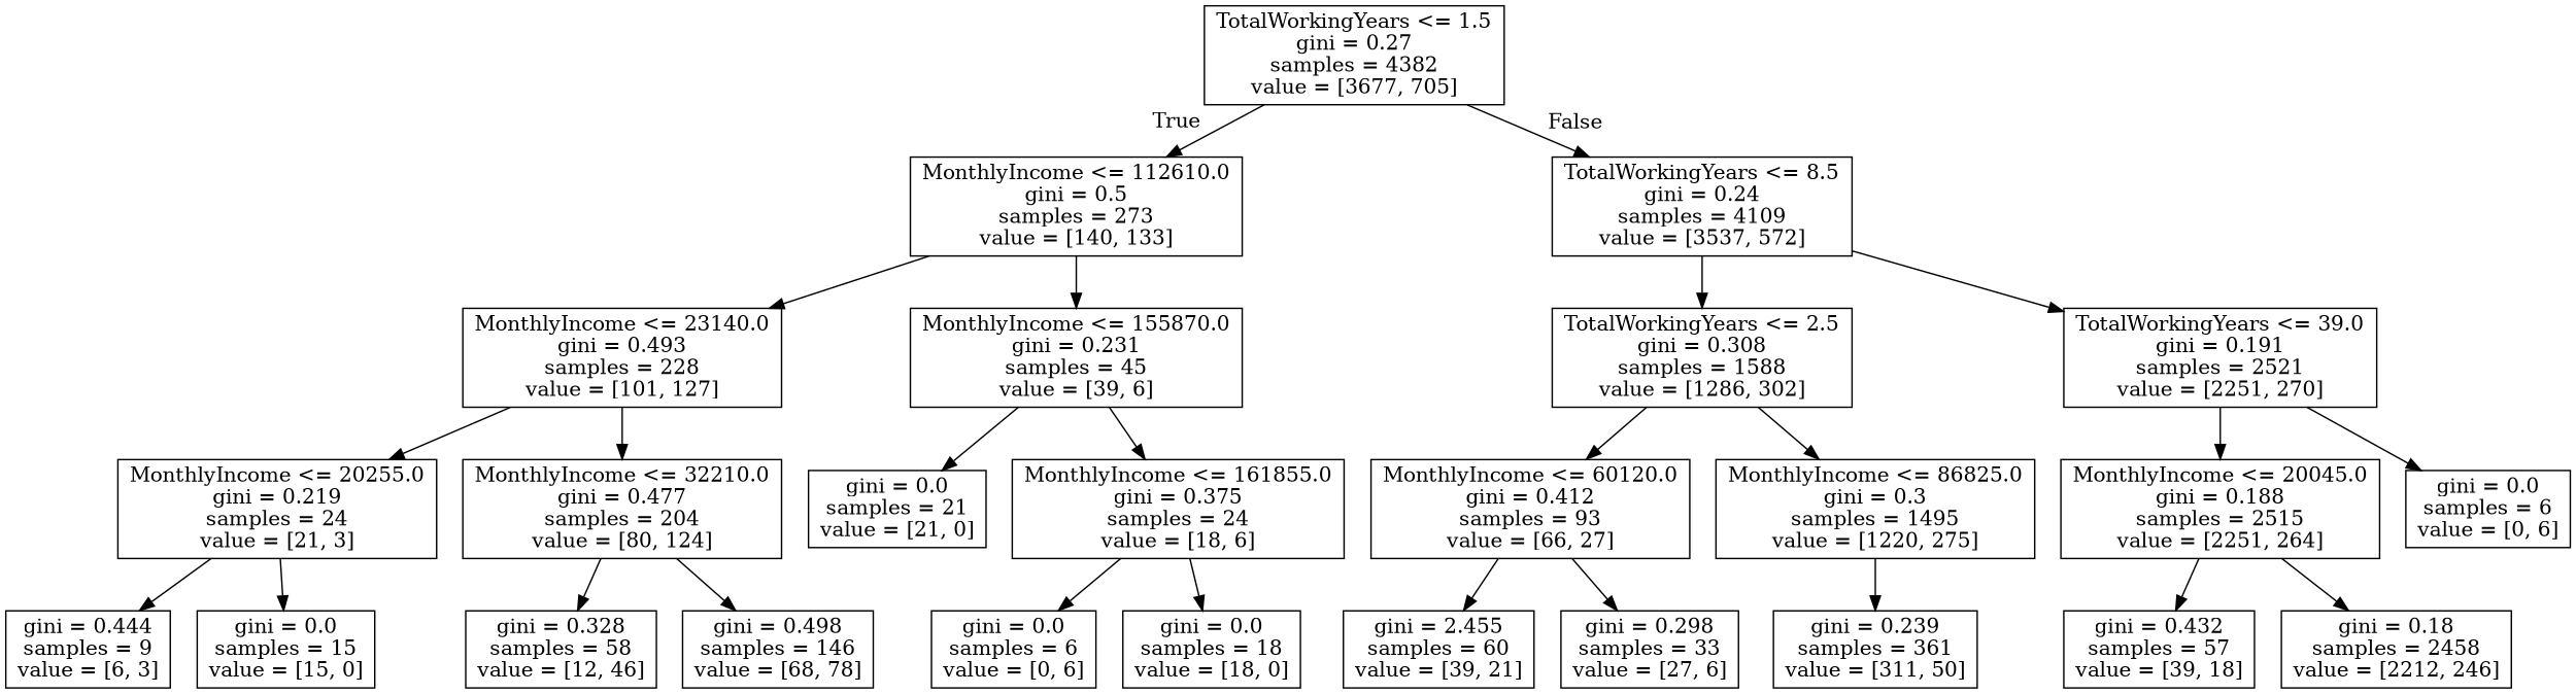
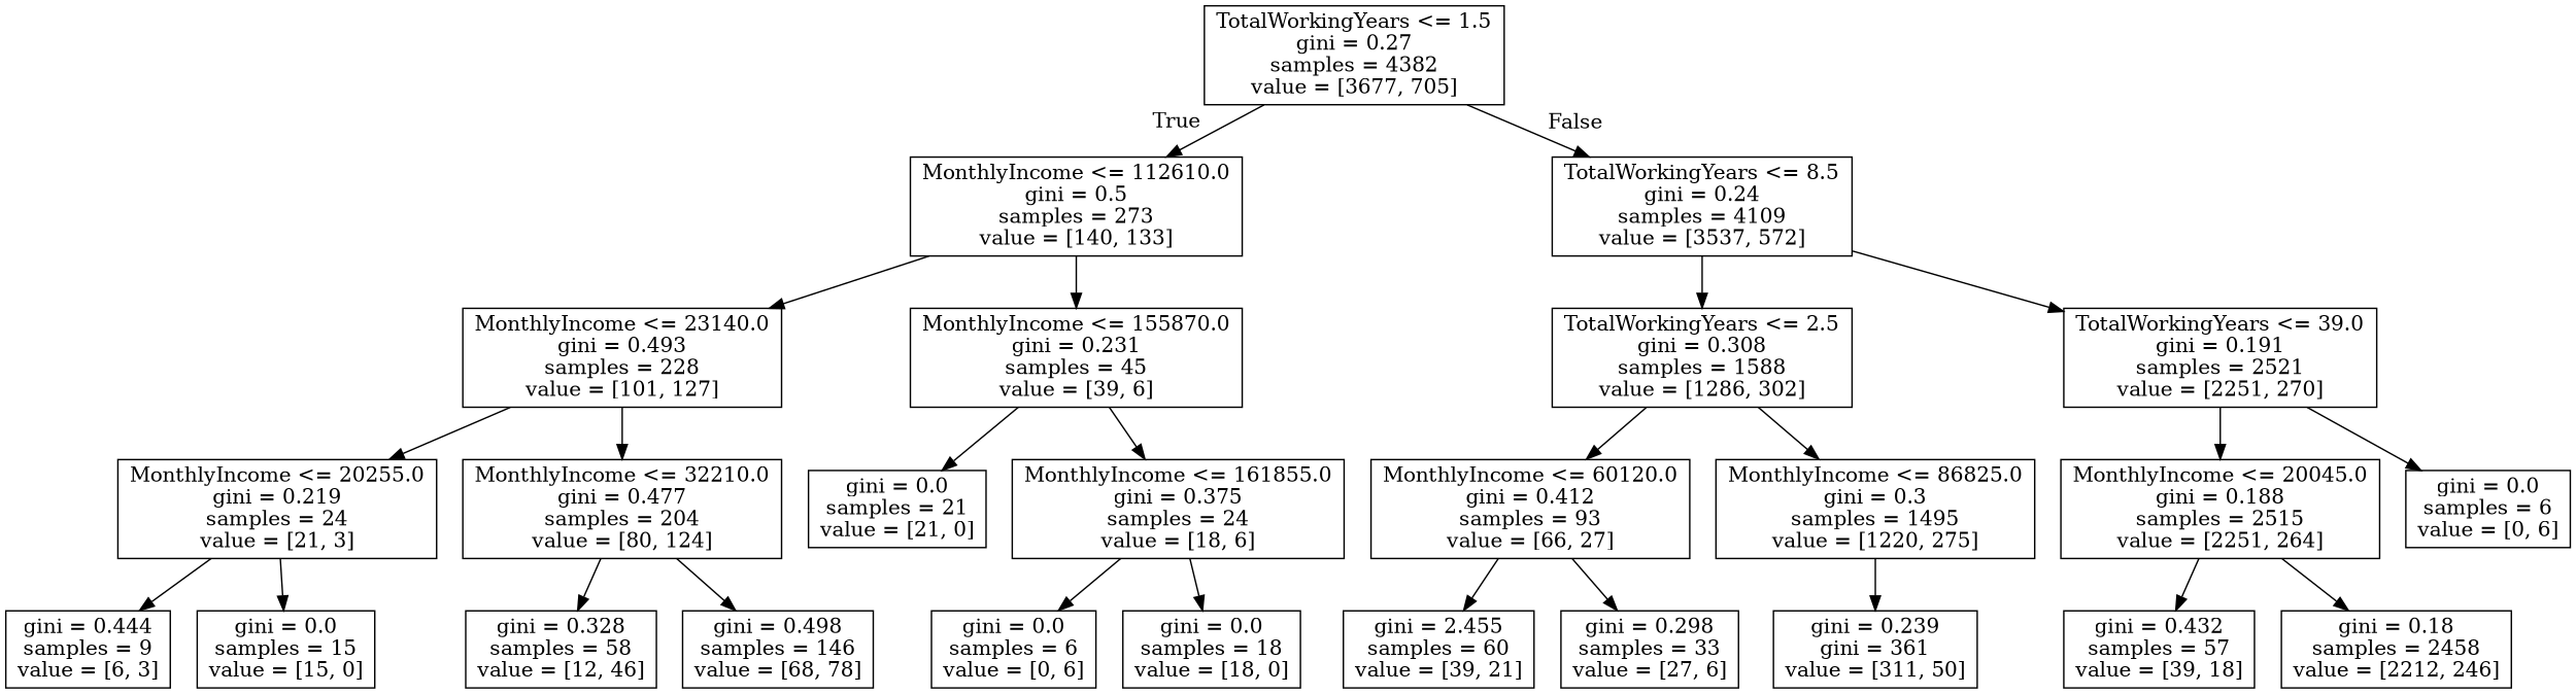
  digraph {
    node [shape=box]
    n1 [label="TotalWorkingYears <= 1.5\ngini = 0.27\nsamples = 4382\nvalue = [3677, 705]"]
    n2 [label="MonthlyIncome <= 112610.0\ngini = 0.5\nsamples = 273\nvalue = [140, 133]"]
    n3 [label="TotalWorkingYears <= 8.5\ngini = 0.24\nsamples = 4109\nvalue = [3537, 572]"]
    n4 [label="MonthlyIncome <= 23140.0\ngini = 0.493\nsamples = 228\nvalue = [101, 127]"]
    n5 [label="MonthlyIncome <= 155870.0\ngini = 0.231\nsamples = 45\nvalue = [39, 6]"]
    n6 [label="TotalWorkingYears <= 2.5\ngini = 0.308\nsamples = 1588\nvalue = [1286, 302]"]
    n7 [label="TotalWorkingYears <= 39.0\ngini = 0.191\nsamples = 2521\nvalue = [2251, 270]"]
    n8 [label="MonthlyIncome <= 20255.0\ngini = 0.219\nsamples = 24\nvalue = [21, 3]"]
    n9 [label="MonthlyIncome <= 32210.0\ngini = 0.477\nsamples = 204\nvalue = [80, 124]"]
    n10 [label="gini = 0.0\nsamples = 21\nvalue = [21, 0]"]
    n11 [label="MonthlyIncome <= 161855.0\ngini = 0.375\nsamples = 24\nvalue = [18, 6]"]
    n12 [label="gini = 0.444\nsamples = 9\nvalue = [6, 3]"]
    n13 [label="gini = 0.0\nsamples = 15\nvalue = [15, 0]"]
    n14 [label="gini = 0.328\nsamples = 58\nvalue = [12, 46]"]
    n15 [label="gini = 0.498\nsamples = 146\nvalue = [68, 78]"]
    n16 [label="gini = 0.0\nsamples = 6\nvalue = [0, 6]"]
    n17 [label="gini = 0.0\nsamples = 18\nvalue = [18, 0]"]
    n18 [label="MonthlyIncome <= 60120.0\ngini = 0.412\nsamples = 93\nvalue = [66, 27]"]
    n19 [label="MonthlyIncome <= 86825.0\ngini = 0.3\nsamples = 1495\nvalue = [1220, 275]"]
    n20 [label="MonthlyIncome <= 20045.0\ngini = 0.188\nsamples = 2515\nvalue = [2251, 264]"]
    n21 [label="gini = 0.0\nsamples = 6\nvalue = [0, 6]"]
    n22 [label="gini = 2.455\nsamples = 60\nvalue = [39, 21]"]
    n23 [label="gini = 0.298\nsamples = 33\nvalue = [27, 6]"]
-   n24 [label="gini = 0.239\nsamples = 361\nvalue = [311, 50]"]
+   n24 [label="gini = 0.239\ngini = 361\nvalue = [311, 50]"]
    n25 [label="gini = 0.432\nsamples = 57\nvalue = [39, 18]"]
    n26 [label="gini = 0.18\nsamples = 2458\nvalue = [2212, 246]"]
    n1 -> n2 [headlabel=True labelangle=45 labeldistance=2.5]
    n1 -> n3 [headlabel=False labelangle=-45 labeldistance=2.5]
    n2 -> n4
    n2 -> n5
    n3 -> n6
    n3 -> n7
    n4 -> n8
    n4 -> n9
    n5 -> n10
    n5 -> n11
    n6 -> n18
    n6 -> n19
    n7 -> n20
    n7 -> n21
    n8 -> n12
    n8 -> n13
    n9 -> n14
    n9 -> n15
    n11 -> n16
    n11 -> n17
    n18 -> n22
    n18 -> n23
    n19 -> n24
    n20 -> n25
    n20 -> n26
  }
